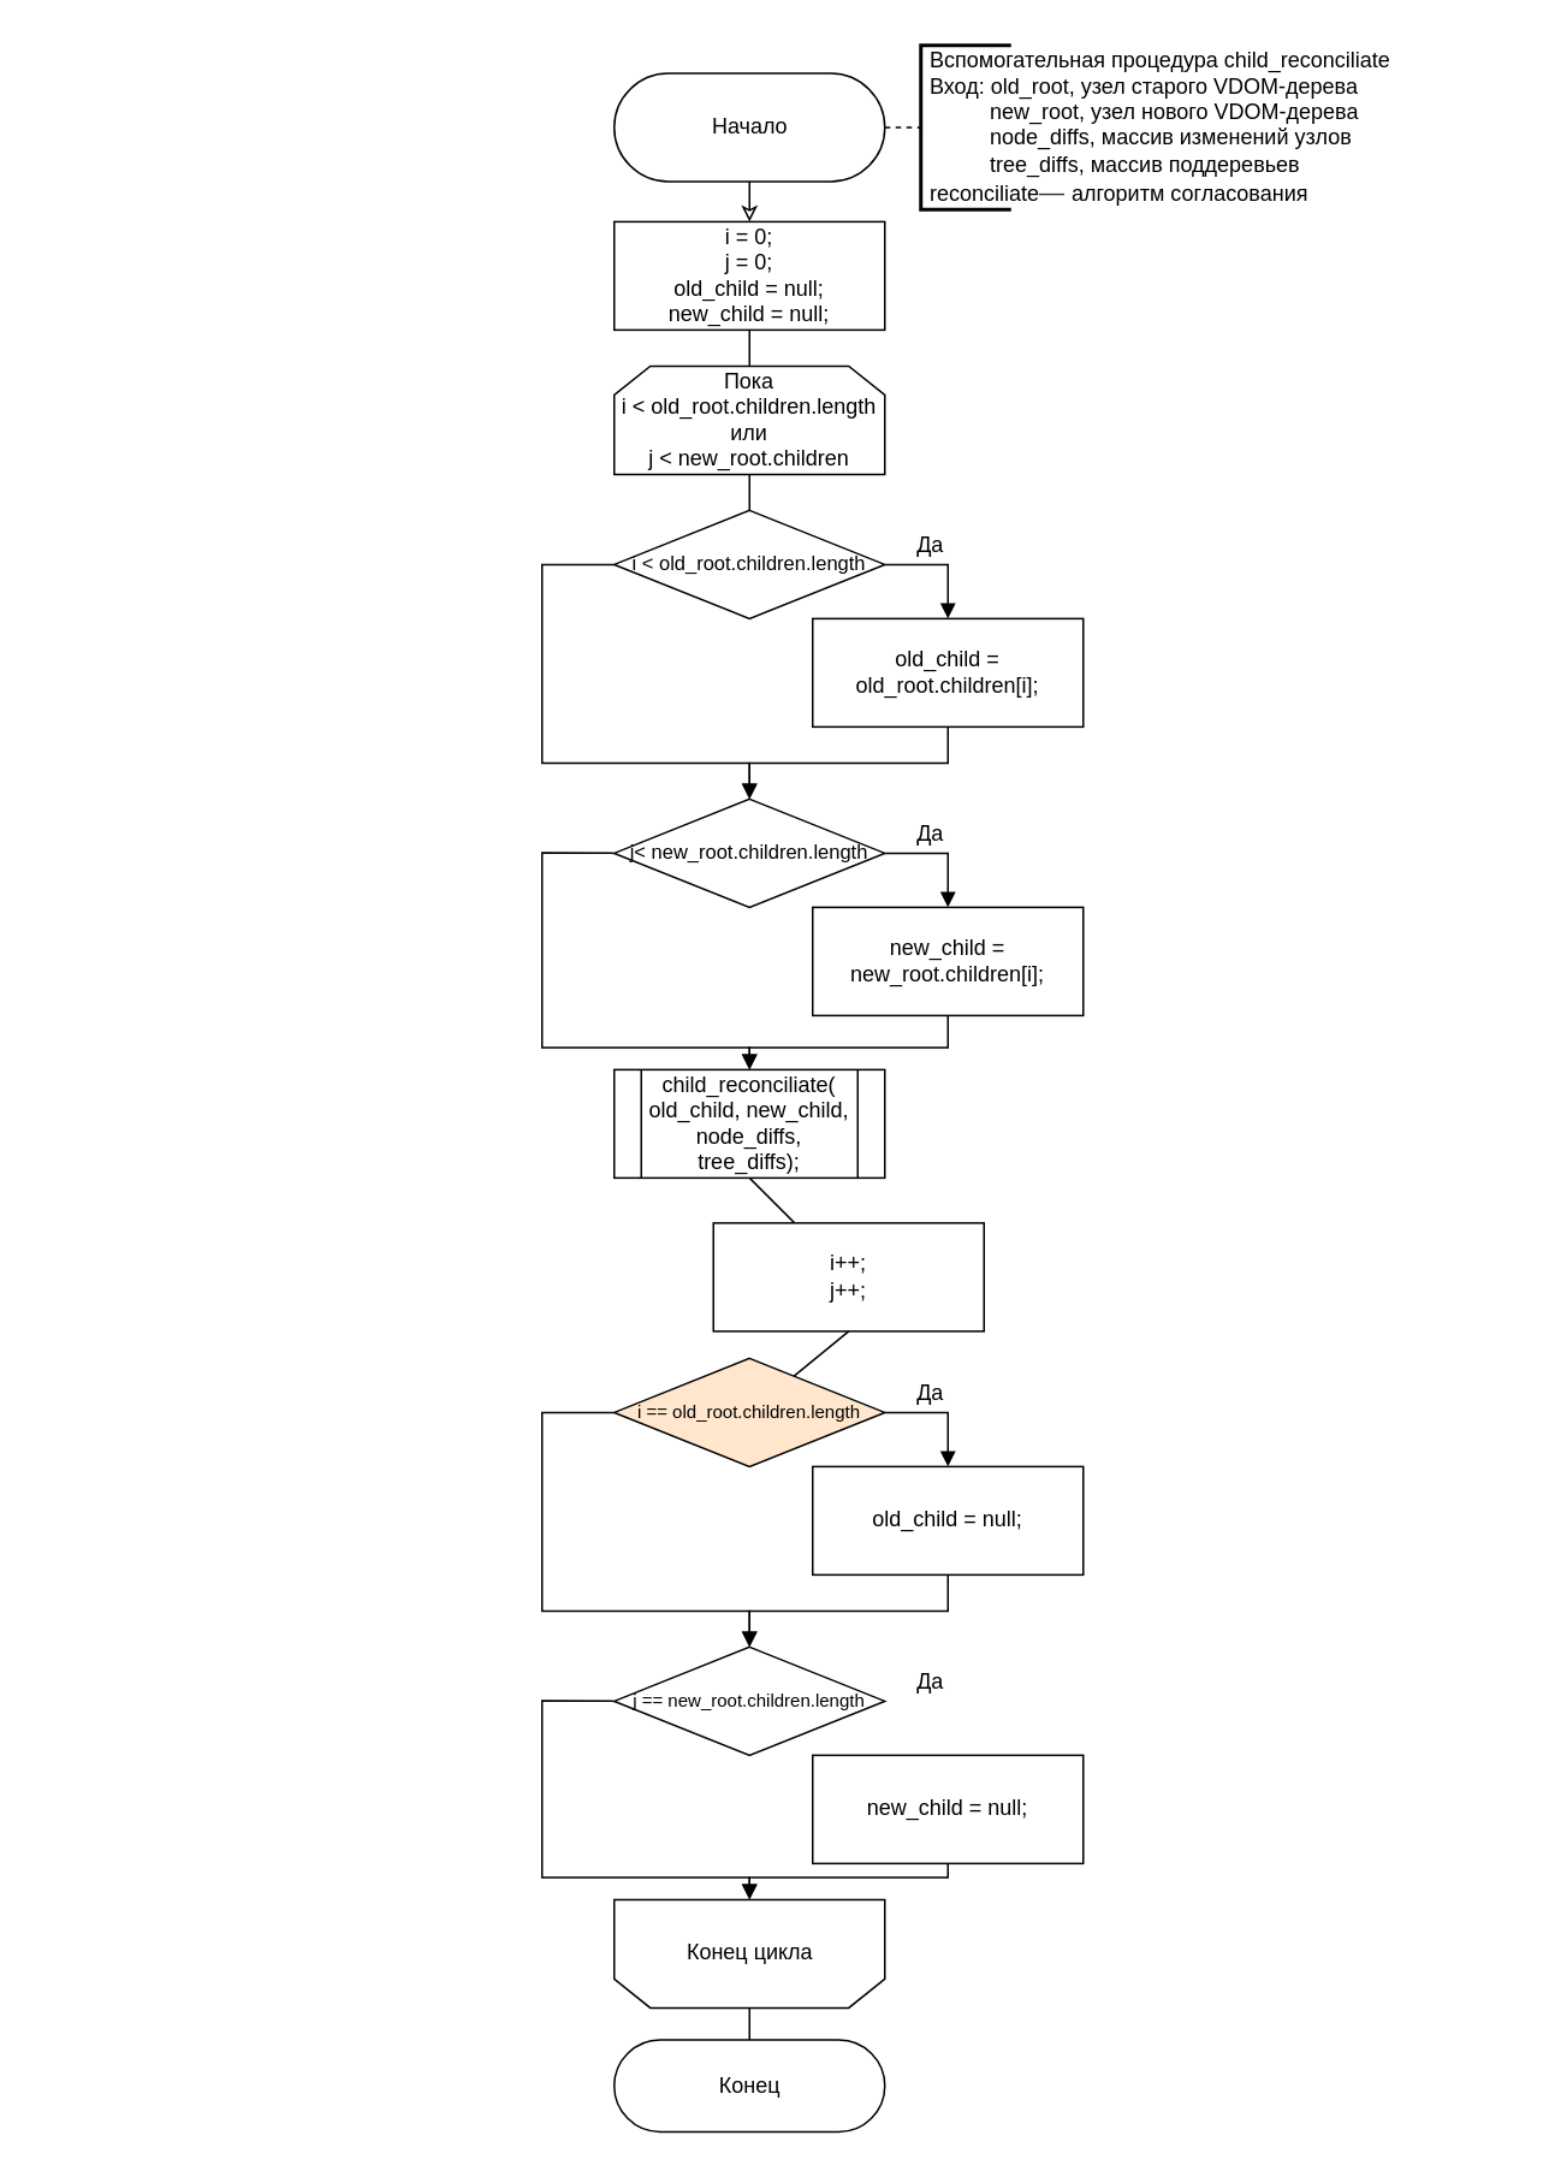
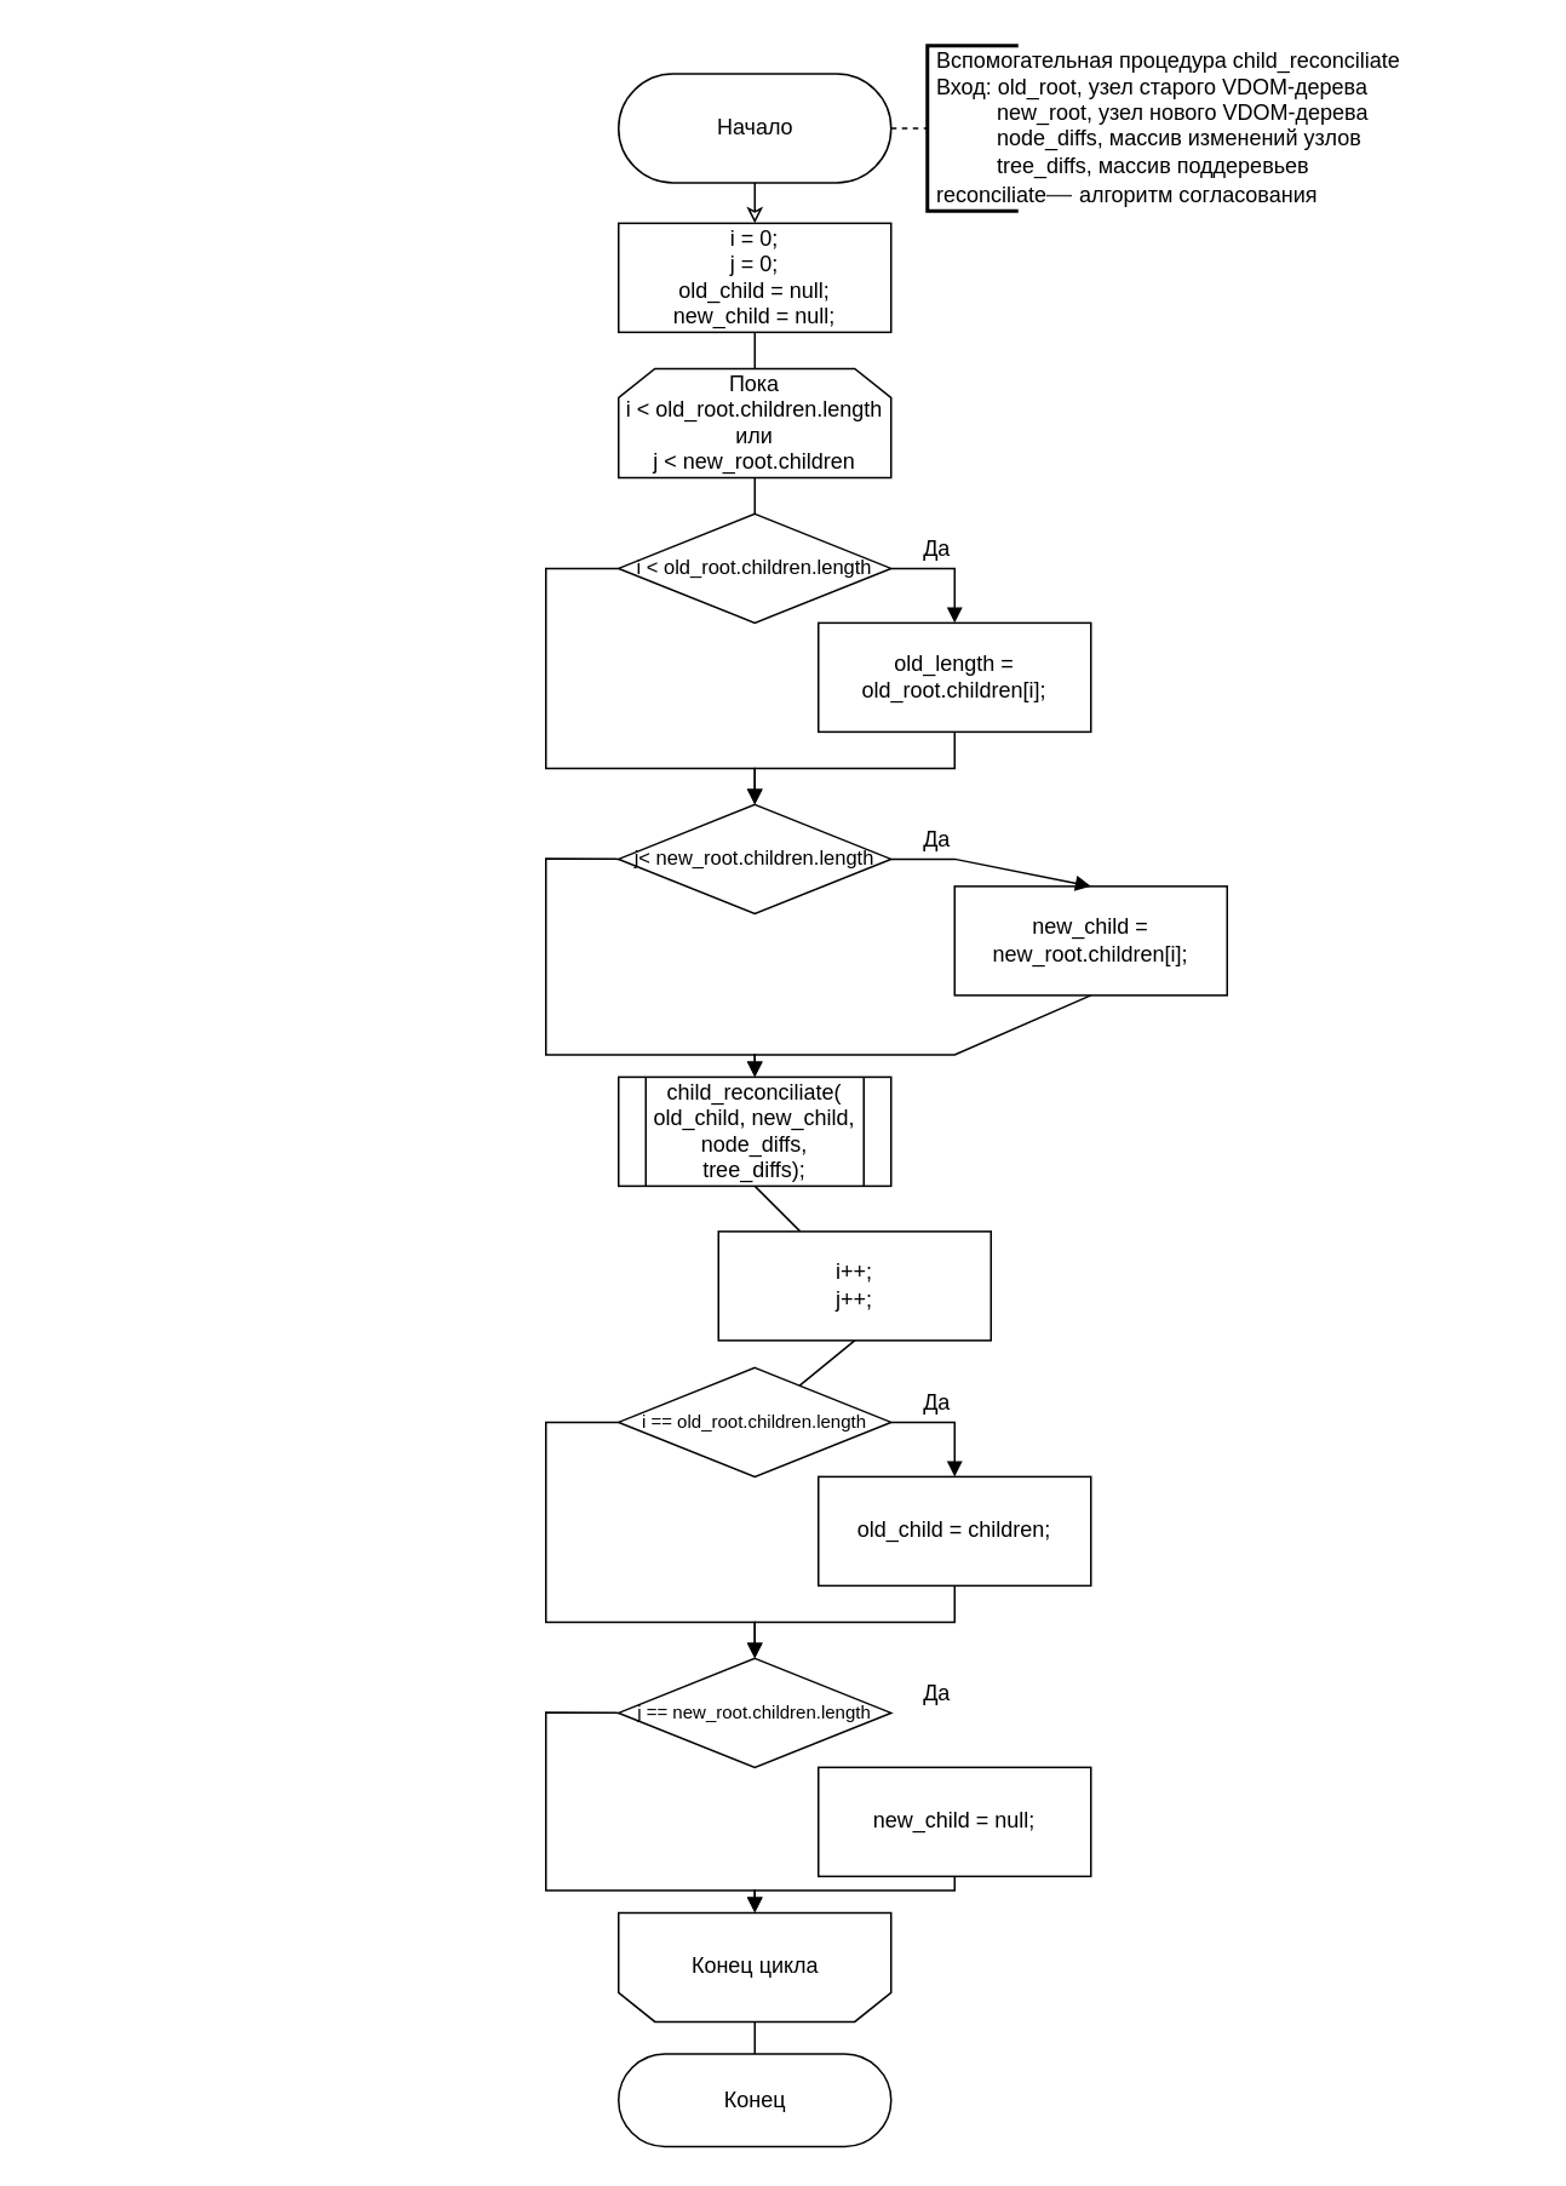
  <mxCell id="0" />
  <mxCell id="1" parent="0" />
  <mxCell id="2" value="" style="whiteSpace=wrap;html=1;strokeWidth=0;fillColor=none;strokeColor=none;" parent="1" vertex="1"><mxGeometry width="820" height="1160" as="geometry" x="20" y="20" /></mxCell>
  <mxCell id="3" style="edgeStyle=none;rounded=0;html=1;exitX=1;exitY=0.5;exitDx=0;exitDy=0;exitPerimeter=0;entryX=0;entryY=0.5;entryDx=0;entryDy=0;entryPerimeter=0;endArrow=none;endFill=0;dashed=1;" parent="1" source="5" target="6" edge="1"><mxGeometry relative="1" as="geometry" /></mxCell>
  <mxCell id="4" style="edgeStyle=none;rounded=0;html=1;exitX=0.5;exitY=0.5;exitDx=0;exitDy=30;exitPerimeter=0;entryX=0.5;entryY=0;entryDx=0;entryDy=0;fontSize=12;endArrow=classic;endFill=0;" edge="1" parent="1" source="5" target="11"><mxGeometry relative="1" as="geometry" /></mxCell>
  <mxCell id="5" value="Начало" style="html=1;dashed=0;whitespace=wrap;shape=mxgraph.dfd.start" parent="1" vertex="1"><mxGeometry x="340" y="40" width="150" height="60" as="geometry" /></mxCell>
  <mxCell id="6" value="&amp;nbsp;Вспомогательная процедура&amp;nbsp;&lt;span style=&quot;text-align: center&quot;&gt;child_reconciliate&lt;/span&gt;&lt;br&gt;&amp;nbsp;Вход: old_root, узел старого VDOM-дерева&lt;br&gt;&amp;nbsp; &amp;nbsp; &amp;nbsp; &amp;nbsp; &amp;nbsp; &amp;nbsp;new_root, узел нового VDOM-дерева&lt;br&gt;&amp;nbsp; &amp;nbsp; &amp;nbsp; &amp;nbsp; &amp;nbsp; &amp;nbsp;node_diffs, массив изменений узлов&lt;br&gt;&amp;nbsp; &amp;nbsp; &amp;nbsp; &amp;nbsp; &amp;nbsp; &amp;nbsp;tree_diffs, массив поддеревьев&lt;br&gt;&amp;nbsp;reconciliate&lt;span style=&quot;color: rgb(51 , 51 , 51) ; font-family: &amp;#34;opensans&amp;#34; , &amp;#34;arial&amp;#34; , &amp;#34;freesans&amp;#34; , sans-serif ; font-size: 14px ; background-color: rgb(255 , 255 , 255)&quot;&gt;—&amp;nbsp;&lt;/span&gt;алгоритм согласования" style="strokeWidth=2;html=1;shape=mxgraph.flowchart.annotation_1;align=left;pointerEvents=1;" parent="1" vertex="1"><mxGeometry x="510" y="24.5" width="50" height="91" as="geometry" /></mxCell>
  <mxCell id="7" value="Конец" style="html=1;dashed=0;whitespace=wrap;shape=mxgraph.dfd.start" parent="1" vertex="1"><mxGeometry x="340" y="1130" width="150" height="51" as="geometry" /></mxCell>
  <mxCell id="8" style="edgeStyle=none;rounded=0;html=1;exitX=0.5;exitY=0;exitDx=0;exitDy=0;entryX=0.5;entryY=0.5;entryDx=0;entryDy=-25.5;entryPerimeter=0;fontSize=12;endArrow=none;endFill=0;" edge="1" parent="1" source="9" target="7"><mxGeometry relative="1" as="geometry" /></mxCell>
  <mxCell id="9" value="" style="shape=loopLimit;whiteSpace=wrap;html=1;rotation=-180;" parent="1" vertex="1"><mxGeometry x="340" y="1052.25" width="150" height="60" as="geometry" /></mxCell>
  <mxCell id="10" style="edgeStyle=none;rounded=0;html=1;exitX=0.5;exitY=1;exitDx=0;exitDy=0;entryX=0.5;entryY=0;entryDx=0;entryDy=0;fontSize=12;endArrow=none;endFill=0;" edge="1" parent="1" source="11" target="16"><mxGeometry relative="1" as="geometry" /></mxCell>
  <mxCell id="11" value="i = 0;&lt;br&gt;j = 0;&lt;br&gt;old_child = null;&lt;br&gt;new_child = null;" style="rounded=0;whiteSpace=wrap;html=1;" parent="1" vertex="1"><mxGeometry x="340" y="122.25" width="150" height="60" as="geometry" /></mxCell>
  <mxCell id="12" style="edgeStyle=none;rounded=0;html=1;exitX=0.5;exitY=1;exitDx=0;exitDy=0;entryX=0.5;entryY=0;entryDx=0;entryDy=0;fontSize=11;endArrow=block;endFill=1;" edge="1" parent="1" source="13" target="25"><mxGeometry relative="1" as="geometry"><Array as="points"><mxPoint x="525" y="422.25" /><mxPoint x="415" y="422.25" /></Array></mxGeometry></mxCell>
- <mxCell id="13" value="old_child = old_root.children[i];" style="rounded=0;whiteSpace=wrap;html=1;" parent="1" vertex="1"><mxGeometry x="450" y="342.25" width="150" height="60" as="geometry" /></mxCell>
+ <mxCell id="13" value="old_length = old_root.children[i];" style="rounded=0;whiteSpace=wrap;html=1;" parent="1" vertex="1"><mxGeometry x="450" y="342.25" width="150" height="60" as="geometry" /></mxCell>
  <mxCell id="14" value="Да" style="text;html=1;resizable=0;autosize=1;align=center;verticalAlign=middle;points=[];fillColor=none;strokeColor=none;rounded=0;" parent="1" vertex="1"><mxGeometry x="500" y="292.25" width="30" height="20" as="geometry" /></mxCell>
  <mxCell id="15" style="edgeStyle=none;rounded=0;html=1;exitX=0.5;exitY=1;exitDx=0;exitDy=0;entryX=0.5;entryY=0;entryDx=0;entryDy=0;fontSize=12;endArrow=none;endFill=0;" edge="1" parent="1" source="16" target="19"><mxGeometry relative="1" as="geometry" /></mxCell>
  <mxCell id="16" value="Пока &lt;br&gt;i &amp;lt; old_root.children.length или&lt;br&gt;j &amp;lt; new_root.children" style="shape=loopLimit;whiteSpace=wrap;html=1;rotation=0;" vertex="1" parent="1"><mxGeometry x="340" y="202.25" width="150" height="60" as="geometry" /></mxCell>
  <mxCell id="17" style="edgeStyle=none;html=1;exitX=1;exitY=0.5;exitDx=0;exitDy=0;entryX=0.5;entryY=0;entryDx=0;entryDy=0;fontSize=11;rounded=0;endArrow=block;endFill=1;" edge="1" parent="1" source="19" target="13"><mxGeometry relative="1" as="geometry"><Array as="points"><mxPoint x="525" y="312.25" /></Array></mxGeometry></mxCell>
  <mxCell id="18" style="edgeStyle=none;rounded=0;html=1;exitX=0;exitY=0.5;exitDx=0;exitDy=0;entryX=0.5;entryY=0;entryDx=0;entryDy=0;fontSize=11;endArrow=block;endFill=1;" edge="1" parent="1" source="19" target="25"><mxGeometry relative="1" as="geometry"><Array as="points"><mxPoint x="300" y="312.25" /><mxPoint x="300" y="422.25" /><mxPoint x="415" y="422.25" /></Array></mxGeometry></mxCell>
  <mxCell id="19" value="&lt;span&gt;i &amp;lt; old_root.children.length&lt;/span&gt;" style="rhombus;whiteSpace=wrap;html=1;rotation=0;fontSize=11;" vertex="1" parent="1"><mxGeometry x="340" y="282.25" width="150" height="60" as="geometry" /></mxCell>
  <mxCell id="20" style="edgeStyle=none;rounded=0;html=1;exitX=0.5;exitY=1;exitDx=0;exitDy=0;entryX=0.5;entryY=0;entryDx=0;entryDy=0;fontSize=12;endArrow=block;endFill=1;" edge="1" parent="1" source="21" target="27"><mxGeometry relative="1" as="geometry"><Array as="points"><mxPoint x="525" y="580" /><mxPoint x="415" y="580" /></Array></mxGeometry></mxCell>
- <mxCell id="21" value="new_child = new_root.children[i];" style="rounded=0;whiteSpace=wrap;html=1;" vertex="1" parent="1"><mxGeometry x="450" y="502.25" width="150" height="60" as="geometry" /></mxCell>
+ <mxCell id="21" value="new_child = new_root.children[i];" style="rounded=0;whiteSpace=wrap;html=1;" vertex="1" parent="1"><mxGeometry x="525" y="487.25" width="150" height="60" as="geometry" /></mxCell>
  <mxCell id="22" value="Да" style="text;html=1;resizable=0;autosize=1;align=center;verticalAlign=middle;points=[];fillColor=none;strokeColor=none;rounded=0;" vertex="1" parent="1"><mxGeometry x="500" y="452.25" width="30" height="20" as="geometry" /></mxCell>
  <mxCell id="23" style="edgeStyle=none;html=1;exitX=1;exitY=0.5;exitDx=0;exitDy=0;entryX=0.5;entryY=0;entryDx=0;entryDy=0;fontSize=11;rounded=0;endArrow=block;endFill=1;" edge="1" parent="1" source="25" target="21"><mxGeometry relative="1" as="geometry"><Array as="points"><mxPoint x="525" y="472.25" /></Array></mxGeometry></mxCell>
  <mxCell id="24" style="edgeStyle=none;rounded=0;html=1;exitX=0;exitY=0.5;exitDx=0;exitDy=0;entryX=0.5;entryY=0;entryDx=0;entryDy=0;fontSize=12;endArrow=block;endFill=1;" edge="1" parent="1" source="25" target="27"><mxGeometry relative="1" as="geometry"><Array as="points"><mxPoint x="300" y="472" /><mxPoint x="300" y="580" /><mxPoint x="415" y="580" /></Array></mxGeometry></mxCell>
  <mxCell id="25" value="&lt;span&gt;j&amp;lt; new_root.children.length&lt;/span&gt;" style="rhombus;whiteSpace=wrap;html=1;rotation=0;fontSize=11;" vertex="1" parent="1"><mxGeometry x="340" y="442.25" width="150" height="60" as="geometry" /></mxCell>
  <mxCell id="26" style="edgeStyle=none;rounded=0;html=1;exitX=0.5;exitY=1;exitDx=0;exitDy=0;fontSize=12;endArrow=none;endFill=0;" edge="1" parent="1" source="27" target="29"><mxGeometry relative="1" as="geometry" /></mxCell>
  <mxCell id="27" value="&lt;span style=&quot;font-size: 12px&quot;&gt;child_reconciliate(&lt;br&gt;old_child, new_child, node_diffs, tree_diffs);&lt;/span&gt;" style="shape=process;whiteSpace=wrap;html=1;backgroundOutline=1;fontSize=8;rotation=0;" vertex="1" parent="1"><mxGeometry x="340" y="592.25" width="150" height="60" as="geometry" /></mxCell>
  <mxCell id="28" style="edgeStyle=none;rounded=0;html=1;exitX=0.5;exitY=1;exitDx=0;exitDy=0;fontSize=12;endArrow=none;endFill=0;" edge="1" parent="1" source="29" target="35"><mxGeometry relative="1" as="geometry" /></mxCell>
  <mxCell id="29" value="i++;&lt;br&gt;j++;" style="rounded=0;whiteSpace=wrap;html=1;" vertex="1" parent="1"><mxGeometry x="395" y="677.25" width="150" height="60" as="geometry" /></mxCell>
  <mxCell id="30" style="edgeStyle=none;rounded=0;html=1;exitX=0.5;exitY=1;exitDx=0;exitDy=0;entryX=0.5;entryY=0;entryDx=0;entryDy=0;fontSize=11;endArrow=block;endFill=1;" edge="1" parent="1" source="31" target="40"><mxGeometry relative="1" as="geometry"><Array as="points"><mxPoint x="525" y="892.25" /><mxPoint x="415" y="892.25" /></Array></mxGeometry></mxCell>
- <mxCell id="31" value="old_child = null;" style="rounded=0;whiteSpace=wrap;html=1;" vertex="1" parent="1"><mxGeometry x="450" y="812.25" width="150" height="60" as="geometry" /></mxCell>
+ <mxCell id="31" value="old_child = children;" style="rounded=0;whiteSpace=wrap;html=1;" vertex="1" parent="1"><mxGeometry x="450" y="812.25" width="150" height="60" as="geometry" /></mxCell>
  <mxCell id="32" value="Да" style="text;html=1;resizable=0;autosize=1;align=center;verticalAlign=middle;points=[];fillColor=none;strokeColor=none;rounded=0;" vertex="1" parent="1"><mxGeometry x="500" y="762.25" width="30" height="20" as="geometry" /></mxCell>
  <mxCell id="33" style="edgeStyle=none;html=1;exitX=1;exitY=0.5;exitDx=0;exitDy=0;entryX=0.5;entryY=0;entryDx=0;entryDy=0;fontSize=11;rounded=0;endArrow=block;endFill=1;" edge="1" parent="1" source="35" target="31"><mxGeometry relative="1" as="geometry"><Array as="points"><mxPoint x="525" y="782.25" /></Array></mxGeometry></mxCell>
  <mxCell id="34" style="edgeStyle=none;rounded=0;html=1;exitX=0;exitY=0.5;exitDx=0;exitDy=0;entryX=0.5;entryY=0;entryDx=0;entryDy=0;fontSize=11;endArrow=block;endFill=1;" edge="1" parent="1" source="35" target="40"><mxGeometry relative="1" as="geometry"><Array as="points"><mxPoint x="300" y="782.25" /><mxPoint x="300" y="892.25" /><mxPoint x="415" y="892.25" /></Array></mxGeometry></mxCell>
- <mxCell id="35" value="&lt;span style=&quot;font-size: 10px&quot;&gt;i == old_root.children.length&lt;/span&gt;" style="rhombus;whiteSpace=wrap;html=1;rotation=0;fontSize=11;fillColor=#ffe6cc;" vertex="1" parent="1"><mxGeometry x="340" y="752.25" width="150" height="60" as="geometry" /></mxCell>
+ <mxCell id="35" value="&lt;span style=&quot;font-size: 10px&quot;&gt;i == old_root.children.length&lt;/span&gt;" style="rhombus;whiteSpace=wrap;html=1;rotation=0;fontSize=11;" vertex="1" parent="1"><mxGeometry x="340" y="752.25" width="150" height="60" as="geometry" /></mxCell>
  <mxCell id="36" style="edgeStyle=none;rounded=0;html=1;exitX=0.5;exitY=1;exitDx=0;exitDy=0;entryX=0.5;entryY=1;entryDx=0;entryDy=0;fontSize=10;endArrow=block;endFill=1;" edge="1" parent="1" source="37" target="9"><mxGeometry relative="1" as="geometry"><Array as="points"><mxPoint x="525" y="1040" /><mxPoint x="415" y="1040" /></Array></mxGeometry></mxCell>
  <mxCell id="37" value="new_child = null;" style="rounded=0;whiteSpace=wrap;html=1;" vertex="1" parent="1"><mxGeometry x="450" y="972.25" width="150" height="60" as="geometry" /></mxCell>
  <mxCell id="38" value="Да" style="text;html=1;resizable=0;autosize=1;align=center;verticalAlign=middle;points=[];fillColor=none;strokeColor=none;rounded=0;" vertex="1" parent="1"><mxGeometry x="500" y="922.25" width="30" height="20" as="geometry" /></mxCell>
  <mxCell id="39" style="edgeStyle=none;rounded=0;html=1;exitX=0;exitY=0.5;exitDx=0;exitDy=0;entryX=0.5;entryY=1;entryDx=0;entryDy=0;fontSize=10;endArrow=block;endFill=1;" edge="1" parent="1" source="40" target="9"><mxGeometry relative="1" as="geometry"><Array as="points"><mxPoint x="300" y="942" /><mxPoint x="300" y="1040" /><mxPoint x="415" y="1040" /></Array></mxGeometry></mxCell>
  <mxCell id="40" value="&lt;span&gt;&lt;font style=&quot;font-size: 10px&quot;&gt;j == new_root.children.length&lt;/font&gt;&lt;/span&gt;" style="rhombus;whiteSpace=wrap;html=1;rotation=0;fontSize=11;" vertex="1" parent="1"><mxGeometry x="340" y="912.25" width="150" height="60" as="geometry" /></mxCell>
  <mxCell id="41" value="Конец цикла" style="text;html=1;resizable=0;autosize=1;align=center;verticalAlign=middle;points=[];fillColor=none;strokeColor=none;rounded=0;fontSize=12;" vertex="1" parent="1"><mxGeometry x="370" y="1072.25" width="90" height="20" as="geometry" /></mxCell>
